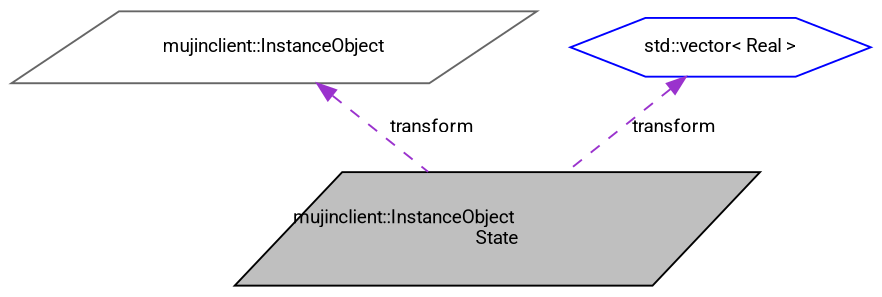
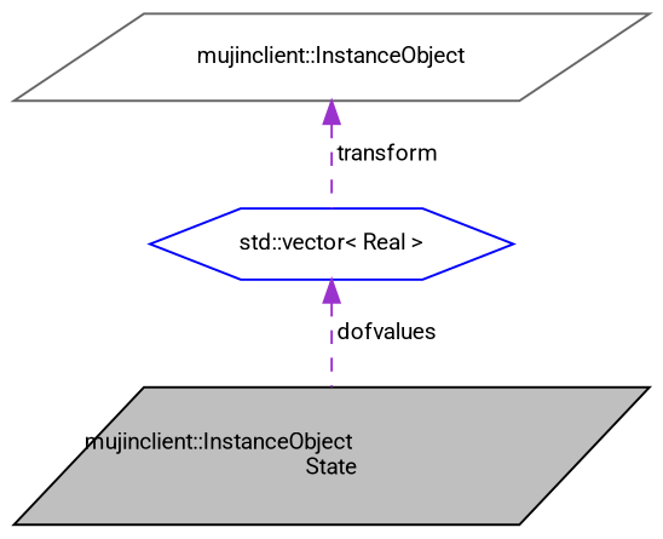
  digraph {
    fontname=Roboto
    node [fontname=Roboto fontsize=10 shape=parallelogram]
    edge [color=darkorchid3 dir=back fontname=Roboto fontsize=10 labelfontname=Helvetica labelfontsize=10 style=dashed]
    n1 [color=black fillcolor=grey75 fontcolor=black height=0.2 label="mujinclient::InstanceObject\lState" style=filled width=0.4]
    n2 [color=gray40 height=0.2 label="mujinclient::InstanceObject" width=0.4]
    n3 [color=blue height=0.2 label="std::vector\< Real \>" shape=hexagon width=0.4]
-   n2 -> n1 [label=" transform"]
-   n3 -> n1 [label=" transform"]
+   n2 -> n3 [label=" transform"]
+   n3 -> n1 [label=" dofvalues"]
  }
